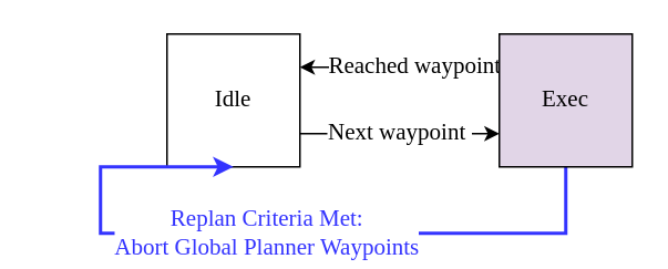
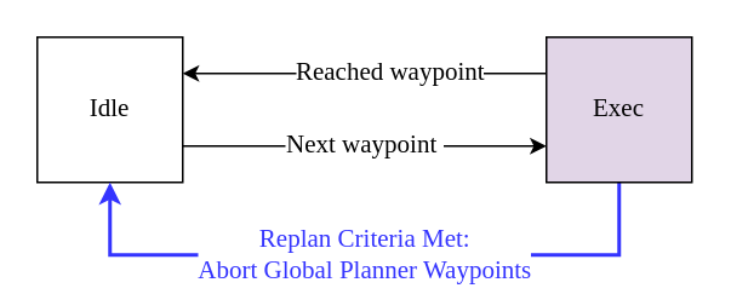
  <mxCell id="0" />
  <mxCell id="1" parent="0" />
  <mxCell id="2" value="Next waypoint&amp;nbsp;" style="edgeStyle=orthogonalEdgeStyle;rounded=0;orthogonalLoop=1;jettySize=auto;html=1;exitX=1;exitY=0.75;exitDx=0;exitDy=0;entryX=0;entryY=0.75;entryDx=0;entryDy=0;fontFamily=Comptuer Modern;fontSource=http%3A%2F%2Fmirrors.ctan.org%2Ffonts%2Fcm-unicode%2Ffonts%2Fotf%2Fcmunbxo.otf;fontSize=14;" parent="1" source="3" target="6" edge="1"><mxGeometry relative="1" as="geometry" /></mxCell>
- <mxCell id="3" value="Idle" style="rounded=0;whiteSpace=wrap;html=1;fontFamily=Comptuer Modern;fontSource=http%3A%2F%2Fmirrors.ctan.org%2Ffonts%2Fcm-unicode%2Ffonts%2Fotf%2Fcmunbxo.otf;fontSize=14;" parent="1" vertex="1"><mxGeometry x="100" y="20" width="80" height="80" as="geometry" /></mxCell>
+ <mxCell id="3" value="Idle" style="rounded=0;whiteSpace=wrap;html=1;fontFamily=Comptuer Modern;fontSource=http%3A%2F%2Fmirrors.ctan.org%2Ffonts%2Fcm-unicode%2Ffonts%2Fotf%2Fcmunbxo.otf;fontSize=14;" parent="1" vertex="1"><mxGeometry x="20" y="20" width="80" height="80" as="geometry" /></mxCell>
  <mxCell id="4" value="Reached waypoint" style="edgeStyle=orthogonalEdgeStyle;rounded=0;orthogonalLoop=1;jettySize=auto;html=1;exitX=0;exitY=0.25;exitDx=0;exitDy=0;entryX=1;entryY=0.25;entryDx=0;entryDy=0;fontFamily=Comptuer Modern;fontSource=http%3A%2F%2Fmirrors.ctan.org%2Ffonts%2Fcm-unicode%2Ffonts%2Fotf%2Fcmunbxo.otf;fontSize=14;" parent="1" source="6" target="3" edge="1"><mxGeometry x="-0.143" relative="1" as="geometry"><mxPoint as="offset" /></mxGeometry></mxCell>
  <mxCell id="5" value="&lt;font color=&quot;#3333ff&quot;&gt;Replan Criteria Met:&lt;br&gt;Abort Global Planner Waypoints&lt;/font&gt;" style="edgeStyle=orthogonalEdgeStyle;rounded=0;orthogonalLoop=1;jettySize=auto;html=1;exitX=0.5;exitY=1;exitDx=0;exitDy=0;entryX=0.5;entryY=1;entryDx=0;entryDy=0;fontFamily=Comptuer Modern;fontSource=http%3A%2F%2Fmirrors.ctan.org%2Ffonts%2Fcm-unicode%2Ffonts%2Fotf%2Fcmunbxo.otf;fontSize=14;fillColor=#dae8fc;strokeColor=#3333FF;strokeWidth=2;" parent="1" source="6" target="3" edge="1"><mxGeometry relative="1" as="geometry"><Array as="points"><mxPoint x="340" y="140" /><mxPoint x="60" y="140" /></Array></mxGeometry></mxCell>
  <mxCell id="6" value="Exec" style="rounded=0;whiteSpace=wrap;html=1;fontFamily=Comptuer Modern;fontSource=http%3A%2F%2Fmirrors.ctan.org%2Ffonts%2Fcm-unicode%2Ffonts%2Fotf%2Fcmunbxo.otf;fontSize=14;fillColor=#e1d5e7;" parent="1" vertex="1"><mxGeometry x="300" y="20" width="80" height="80" as="geometry" /></mxCell>
